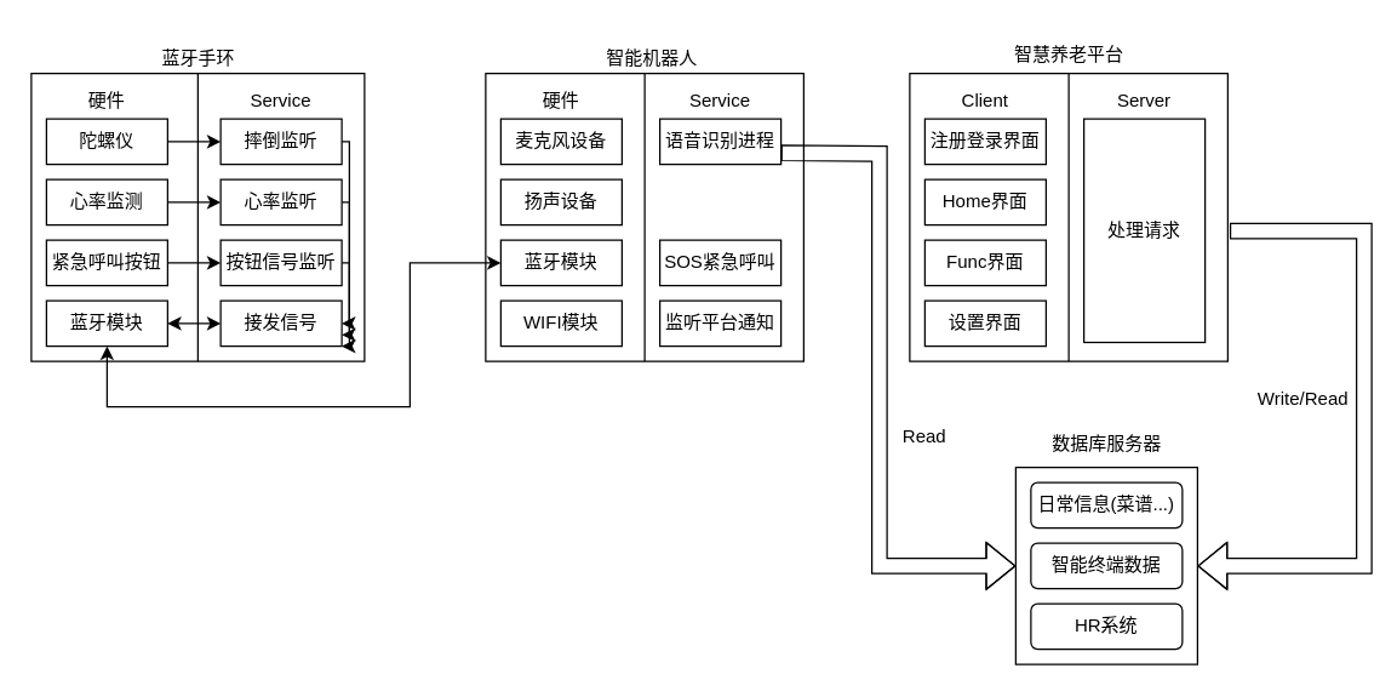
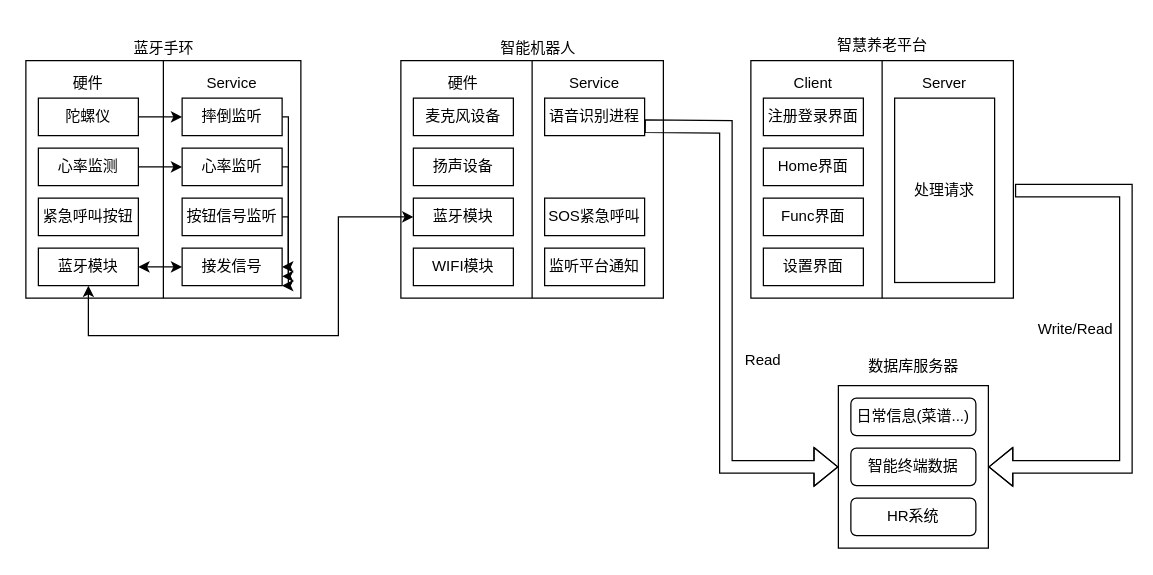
  <mxCell id="0" style=";html=1;" />
  <mxCell id="1" style=";html=1;" parent="0" />
  <mxCell id="2" value="" style="rounded=0;whiteSpace=wrap;html=1;" vertex="1" parent="1"><mxGeometry x="20" y="48" width="220" height="190" as="geometry" /></mxCell>
  <mxCell id="3" value="蓝牙手环" style="text;html=1;align=center;verticalAlign=middle;resizable=0;points=[];autosize=1;strokeColor=none;fillColor=none;" vertex="1" parent="1"><mxGeometry x="100" y="28" width="60" height="20" as="geometry" /></mxCell>
  <mxCell id="4" value="" style="endArrow=none;html=1;rounded=0;entryX=0.5;entryY=1;entryDx=0;entryDy=0;exitX=0.5;exitY=0;exitDx=0;exitDy=0;" edge="1" parent="1" source="2" target="2"><mxGeometry width="50" height="50" relative="1" as="geometry"><mxPoint x="110" y="108" as="sourcePoint" /><mxPoint x="160" y="58" as="targetPoint" /></mxGeometry></mxCell>
  <mxCell id="5" value="" style="edgeStyle=orthogonalEdgeStyle;rounded=0;orthogonalLoop=1;jettySize=auto;html=1;" edge="1" parent="1" source="6"><mxGeometry relative="1" as="geometry"><mxPoint x="145" y="93" as="targetPoint" /></mxGeometry></mxCell>
  <mxCell id="6" value="陀螺仪" style="rounded=0;whiteSpace=wrap;html=1;" vertex="1" parent="1"><mxGeometry x="30" y="78" width="80" height="30" as="geometry" /></mxCell>
  <mxCell id="7" style="edgeStyle=orthogonalEdgeStyle;rounded=0;orthogonalLoop=1;jettySize=auto;html=1;exitX=1;exitY=0.5;exitDx=0;exitDy=0;entryX=0;entryY=0.5;entryDx=0;entryDy=0;" edge="1" parent="1" source="8"><mxGeometry relative="1" as="geometry"><mxPoint x="145" y="133" as="targetPoint" /></mxGeometry></mxCell>
  <mxCell id="8" value="心率监测" style="rounded=0;whiteSpace=wrap;html=1;" vertex="1" parent="1"><mxGeometry x="30" y="118" width="80" height="30" as="geometry" /></mxCell>
- <mxCell id="9" style="edgeStyle=orthogonalEdgeStyle;rounded=0;orthogonalLoop=1;jettySize=auto;html=1;exitX=1;exitY=0.5;exitDx=0;exitDy=0;" edge="1" parent="1" source="10" target="15"><mxGeometry relative="1" as="geometry" /></mxCell>
  <mxCell id="10" value="紧急呼叫按钮" style="rounded=0;whiteSpace=wrap;html=1;" vertex="1" parent="1"><mxGeometry x="30" y="158" width="80" height="30" as="geometry" /></mxCell>
  <mxCell id="11" value="蓝牙模块" style="rounded=0;whiteSpace=wrap;html=1;" vertex="1" parent="1"><mxGeometry x="30" y="198" width="80" height="30" as="geometry" /></mxCell>
  <mxCell id="12" value="硬件" style="text;html=1;strokeColor=none;fillColor=none;align=center;verticalAlign=middle;whiteSpace=wrap;rounded=0;" vertex="1" parent="1"><mxGeometry x="35" y="58" width="70" height="15" as="geometry" /></mxCell>
  <mxCell id="13" value="Service" style="text;html=1;strokeColor=none;fillColor=none;align=center;verticalAlign=middle;whiteSpace=wrap;rounded=0;" vertex="1" parent="1"><mxGeometry x="150" y="58" width="70" height="15" as="geometry" /></mxCell>
  <mxCell id="14" style="edgeStyle=orthogonalEdgeStyle;rounded=0;orthogonalLoop=1;jettySize=auto;html=1;exitX=1;exitY=0.5;exitDx=0;exitDy=0;entryX=1;entryY=0.5;entryDx=0;entryDy=0;" edge="1" parent="1" source="15" target="16"><mxGeometry relative="1" as="geometry"><Array as="points"><mxPoint x="230" y="173" /><mxPoint x="230" y="213" /></Array></mxGeometry></mxCell>
  <mxCell id="15" value="按钮信号监听" style="rounded=0;whiteSpace=wrap;html=1;" vertex="1" parent="1"><mxGeometry x="145" y="158" width="80" height="30" as="geometry" /></mxCell>
  <mxCell id="16" value="接发信号" style="rounded=0;whiteSpace=wrap;html=1;" vertex="1" parent="1"><mxGeometry x="145" y="198" width="80" height="30" as="geometry" /></mxCell>
  <mxCell id="17" style="edgeStyle=orthogonalEdgeStyle;rounded=0;orthogonalLoop=1;jettySize=auto;html=1;exitX=1;exitY=0.5;exitDx=0;exitDy=0;entryX=1;entryY=1;entryDx=0;entryDy=0;" edge="1" parent="1" source="18" target="16"><mxGeometry relative="1" as="geometry"><Array as="points"><mxPoint x="230" y="93" /><mxPoint x="230" y="228" /></Array></mxGeometry></mxCell>
  <mxCell id="18" value="摔倒监听" style="rounded=0;whiteSpace=wrap;html=1;" vertex="1" parent="1"><mxGeometry x="145" y="78" width="80" height="30" as="geometry" /></mxCell>
  <mxCell id="19" style="edgeStyle=orthogonalEdgeStyle;rounded=0;orthogonalLoop=1;jettySize=auto;html=1;exitX=1;exitY=0.5;exitDx=0;exitDy=0;entryX=1;entryY=0.75;entryDx=0;entryDy=0;" edge="1" parent="1" source="20" target="16"><mxGeometry relative="1" as="geometry"><Array as="points"><mxPoint x="230" y="133" /><mxPoint x="230" y="220" /></Array></mxGeometry></mxCell>
  <mxCell id="20" value="心率监听" style="rounded=0;whiteSpace=wrap;html=1;" vertex="1" parent="1"><mxGeometry x="145" y="118" width="80" height="30" as="geometry" /></mxCell>
  <mxCell id="21" value="" style="rounded=0;whiteSpace=wrap;html=1;" vertex="1" parent="1"><mxGeometry x="320" y="48" width="210" height="190" as="geometry" /></mxCell>
  <mxCell id="22" value="" style="endArrow=none;html=1;rounded=0;entryX=0.5;entryY=0;entryDx=0;entryDy=0;exitX=0.5;exitY=1;exitDx=0;exitDy=0;" edge="1" parent="1" source="21" target="21"><mxGeometry width="50" height="50" relative="1" as="geometry"><mxPoint x="420" y="128" as="sourcePoint" /><mxPoint x="470" y="78" as="targetPoint" /></mxGeometry></mxCell>
  <mxCell id="23" value="智能机器人" style="text;html=1;strokeColor=none;fillColor=none;align=center;verticalAlign=middle;whiteSpace=wrap;rounded=0;" vertex="1" parent="1"><mxGeometry x="395" y="23" width="70" height="30" as="geometry" /></mxCell>
  <mxCell id="24" value="麦克风设备" style="rounded=0;whiteSpace=wrap;html=1;" vertex="1" parent="1"><mxGeometry x="330" y="78" width="80" height="30" as="geometry" /></mxCell>
  <mxCell id="25" value="扬声设备" style="rounded=0;whiteSpace=wrap;html=1;" vertex="1" parent="1"><mxGeometry x="330" y="118" width="80" height="30" as="geometry" /></mxCell>
  <mxCell id="26" value="蓝牙模块" style="rounded=0;whiteSpace=wrap;html=1;" vertex="1" parent="1"><mxGeometry x="330" y="158" width="80" height="30" as="geometry" /></mxCell>
  <mxCell id="27" value="WIFI模块" style="rounded=0;whiteSpace=wrap;html=1;" vertex="1" parent="1"><mxGeometry x="330" y="198" width="80" height="30" as="geometry" /></mxCell>
  <mxCell id="28" value="硬件" style="text;html=1;strokeColor=none;fillColor=none;align=center;verticalAlign=middle;whiteSpace=wrap;rounded=0;" vertex="1" parent="1"><mxGeometry x="335" y="58" width="70" height="15" as="geometry" /></mxCell>
  <mxCell id="29" value="Service" style="text;html=1;strokeColor=none;fillColor=none;align=center;verticalAlign=middle;whiteSpace=wrap;rounded=0;" vertex="1" parent="1"><mxGeometry x="440" y="58" width="70" height="15" as="geometry" /></mxCell>
  <mxCell id="30" value="语音识别进程" style="rounded=0;whiteSpace=wrap;html=1;" vertex="1" parent="1"><mxGeometry x="435" y="78" width="80" height="30" as="geometry" /></mxCell>
  <mxCell id="31" value="" style="endArrow=classic;startArrow=classic;html=1;rounded=0;entryX=0;entryY=0.5;entryDx=0;entryDy=0;exitX=1;exitY=0.5;exitDx=0;exitDy=0;" edge="1" parent="1" source="11" target="16"><mxGeometry width="50" height="50" relative="1" as="geometry"><mxPoint x="110" y="308" as="sourcePoint" /><mxPoint x="160" y="258" as="targetPoint" /></mxGeometry></mxCell>
  <mxCell id="32" value="" style="endArrow=classic;startArrow=classic;html=1;rounded=0;exitX=0.5;exitY=1;exitDx=0;exitDy=0;entryX=0;entryY=0.5;entryDx=0;entryDy=0;" edge="1" parent="1" source="11" target="26"><mxGeometry width="50" height="50" relative="1" as="geometry"><mxPoint x="170" y="308" as="sourcePoint" /><mxPoint x="220" y="258" as="targetPoint" /><Array as="points"><mxPoint x="70" y="268" /><mxPoint x="170" y="268" /><mxPoint x="270" y="268" /><mxPoint x="270" y="173" /></Array></mxGeometry></mxCell>
  <mxCell id="33" value="" style="rounded=0;whiteSpace=wrap;html=1;" vertex="1" parent="1"><mxGeometry x="600" y="48" width="210" height="190" as="geometry" /></mxCell>
  <mxCell id="34" value="" style="endArrow=none;html=1;rounded=0;entryX=0.5;entryY=0;entryDx=0;entryDy=0;exitX=0.5;exitY=1;exitDx=0;exitDy=0;" edge="1" parent="1" source="33" target="33"><mxGeometry width="50" height="50" relative="1" as="geometry"><mxPoint x="700" y="128" as="sourcePoint" /><mxPoint x="750" y="78" as="targetPoint" /></mxGeometry></mxCell>
  <mxCell id="35" value="智慧养老平台" style="text;html=1;strokeColor=none;fillColor=none;align=center;verticalAlign=middle;whiteSpace=wrap;rounded=0;" vertex="1" parent="1"><mxGeometry x="657.5" y="20.5" width="95" height="30" as="geometry" /></mxCell>
  <mxCell id="36" value="注册登录界面" style="rounded=0;whiteSpace=wrap;html=1;" vertex="1" parent="1"><mxGeometry x="610" y="78" width="80" height="30" as="geometry" /></mxCell>
  <mxCell id="37" value="Home界面" style="rounded=0;whiteSpace=wrap;html=1;" vertex="1" parent="1"><mxGeometry x="610" y="118" width="80" height="30" as="geometry" /></mxCell>
  <mxCell id="38" value="Func界面" style="rounded=0;whiteSpace=wrap;html=1;" vertex="1" parent="1"><mxGeometry x="610" y="158" width="80" height="30" as="geometry" /></mxCell>
  <mxCell id="39" value="设置界面" style="rounded=0;whiteSpace=wrap;html=1;" vertex="1" parent="1"><mxGeometry x="610" y="198" width="80" height="30" as="geometry" /></mxCell>
  <mxCell id="40" value="Client" style="text;html=1;strokeColor=none;fillColor=none;align=center;verticalAlign=middle;whiteSpace=wrap;rounded=0;" vertex="1" parent="1"><mxGeometry x="615" y="58" width="70" height="15" as="geometry" /></mxCell>
  <mxCell id="41" value="Server" style="text;html=1;strokeColor=none;fillColor=none;align=center;verticalAlign=middle;whiteSpace=wrap;rounded=0;" vertex="1" parent="1"><mxGeometry x="720" y="58" width="70" height="15" as="geometry" /></mxCell>
  <mxCell id="42" value="处理请求" style="rounded=0;whiteSpace=wrap;html=1;" vertex="1" parent="1"><mxGeometry x="715" y="78" width="80" height="147.5" as="geometry" /></mxCell>
  <mxCell id="43" value="" style="rounded=0;whiteSpace=wrap;html=1;" vertex="1" parent="1"><mxGeometry x="670" y="308" width="120" height="130" as="geometry" /></mxCell>
  <mxCell id="44" value="数据库服务器" style="text;html=1;strokeColor=none;fillColor=none;align=center;verticalAlign=middle;whiteSpace=wrap;rounded=0;" vertex="1" parent="1"><mxGeometry x="692.5" y="278" width="75" height="30" as="geometry" /></mxCell>
  <mxCell id="45" value="日常信息(菜谱...)" style="rounded=1;whiteSpace=wrap;html=1;" vertex="1" parent="1"><mxGeometry x="680" y="318" width="100" height="30" as="geometry" /></mxCell>
  <mxCell id="46" value="智能终端数据" style="rounded=1;whiteSpace=wrap;html=1;" vertex="1" parent="1"><mxGeometry x="680" y="358" width="100" height="30" as="geometry" /></mxCell>
  <mxCell id="47" value="HR系统" style="rounded=1;whiteSpace=wrap;html=1;" vertex="1" parent="1"><mxGeometry x="680" y="398" width="100" height="30" as="geometry" /></mxCell>
  <mxCell id="48" value="" style="shape=flexArrow;endArrow=classic;html=1;rounded=0;exitX=1.006;exitY=0.547;exitDx=0;exitDy=0;exitPerimeter=0;entryX=1;entryY=0.5;entryDx=0;entryDy=0;" edge="1" parent="1" source="33" target="43"><mxGeometry width="50" height="50" relative="1" as="geometry"><mxPoint x="520" y="298" as="sourcePoint" /><mxPoint x="570" y="248" as="targetPoint" /><Array as="points"><mxPoint x="900" y="152" /><mxPoint x="900" y="373" /></Array></mxGeometry></mxCell>
  <mxCell id="49" value="Write/Read" style="text;html=1;strokeColor=none;fillColor=none;align=center;verticalAlign=middle;whiteSpace=wrap;rounded=0;" vertex="1" parent="1"><mxGeometry x="830" y="248" width="60" height="30" as="geometry" /></mxCell>
  <mxCell id="50" value="SOS紧急呼叫" style="rounded=0;whiteSpace=wrap;html=1;" vertex="1" parent="1"><mxGeometry x="435" y="158" width="80" height="30" as="geometry" /></mxCell>
  <mxCell id="51" value="监听平台通知" style="rounded=0;whiteSpace=wrap;html=1;" vertex="1" parent="1"><mxGeometry x="435" y="198" width="80" height="30" as="geometry" /></mxCell>
  <mxCell id="52" value="" style="shape=flexArrow;endArrow=classic;html=1;rounded=0;exitX=1;exitY=0.75;exitDx=0;exitDy=0;entryX=0;entryY=0.5;entryDx=0;entryDy=0;" edge="1" parent="1" source="30" target="43"><mxGeometry width="50" height="50" relative="1" as="geometry"><mxPoint x="490" y="328" as="sourcePoint" /><mxPoint x="540" y="278" as="targetPoint" /><Array as="points"><mxPoint x="580" y="101" /><mxPoint x="580" y="373" /></Array></mxGeometry></mxCell>
  <mxCell id="53" value="Read" style="text;html=1;strokeColor=none;fillColor=none;align=center;verticalAlign=middle;whiteSpace=wrap;rounded=0;" vertex="1" parent="1"><mxGeometry x="580" y="273" width="60" height="30" as="geometry" /></mxCell>
